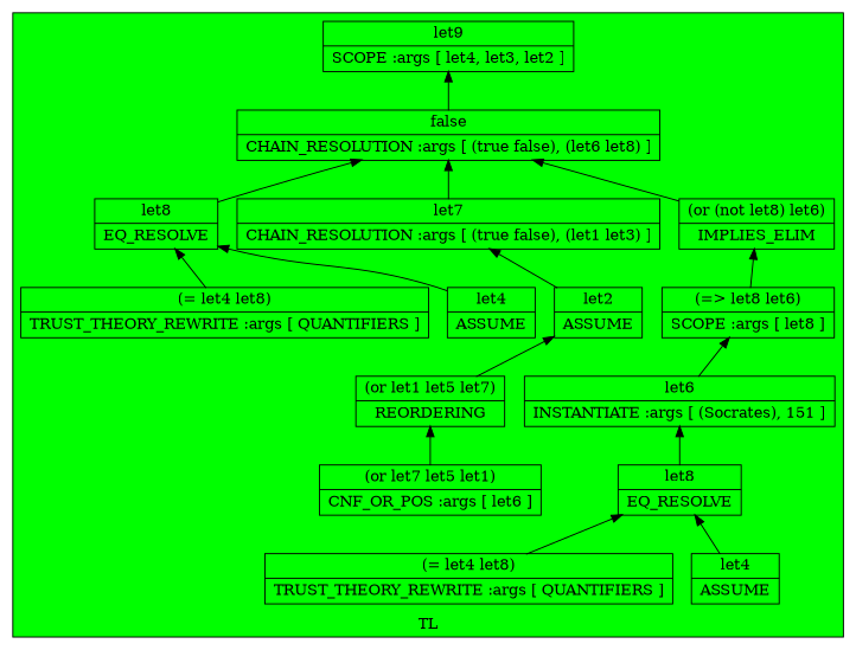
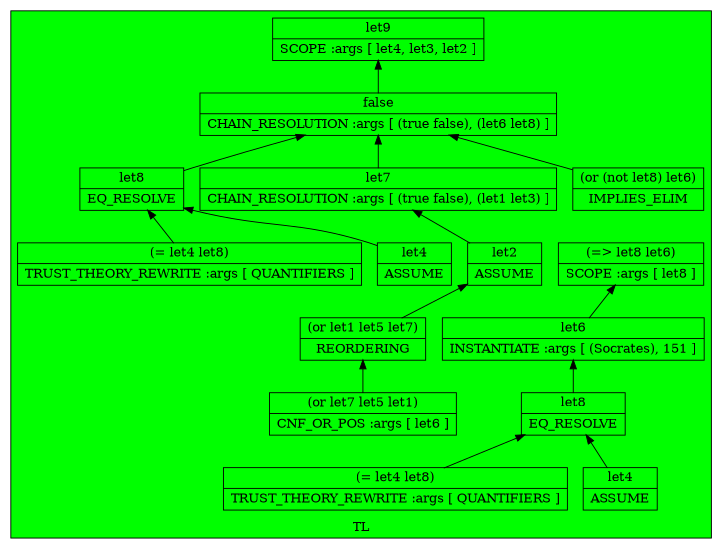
  digraph {
    rankdir=BT
    node [shape=record]
    n1 [label="{let9|SCOPE :args [ let4, let3, let2 ]}"]
    n2 [label="{false|CHAIN_RESOLUTION :args [ (true false), (let6 let8) ]}"]
    n3 [label="{(or (not let8) let6)|IMPLIES_ELIM}"]
    n4 [label="{(=\> let8 let6)|SCOPE :args [ let8 ]}"]
    n5 [label="{let6|INSTANTIATE :args [ (Socrates), 151 ]}"]
    n6 [label="{let8|EQ_RESOLVE}"]
    n7 [label="{let4|ASSUME}"]
    n8 [label="{(= let4 let8)|TRUST_THEORY_REWRITE :args [ QUANTIFIERS ]}"]
    n9 [label="{let7|CHAIN_RESOLUTION :args [ (true false), (let1 let3) ]}"]
    n10 [label="{(or let1 let5 let7)|REORDERING}"]
    n11 [label="{(or let7 let5 let1)|CNF_OR_POS :args [ let6 ]}"]
    n12 [label="{let2|ASSUME}"]
    n13 [label="{let8|EQ_RESOLVE}"]
    n14 [label="{let4|ASSUME}"]
    n15 [label="{(= let4 let8)|TRUST_THEORY_REWRITE :args [ QUANTIFIERS ]}"]
    subgraph cluster_1 {
      bgcolor=purple
      label=SAT
    }
    subgraph cluster_2 {
      bgcolor=yellow
      label=CNF
    }
    subgraph cluster_3 {
      bgcolor=green
      label=TL
      n1
      n2
      n3
      n4
      n5
      n6
      n7
      n8
      n9
      n10
      n11
      n12
      n13
      n14
      n15
    }
    subgraph cluster_4 {
      bgcolor=brown
      label=PP
    }
    subgraph cluster_5 {
      bgcolor=blue
      label=IN
    }
    n2 -> n1
    n3 -> n2
-   n4 -> n3
    n5 -> n4
    n6 -> n5
    n7 -> n6
    n8 -> n6
    n9 -> n2
    n10 -> n12
    n11 -> n10
    n12 -> n9
    n13 -> n2
    n14 -> n13
    n15 -> n13
  }
